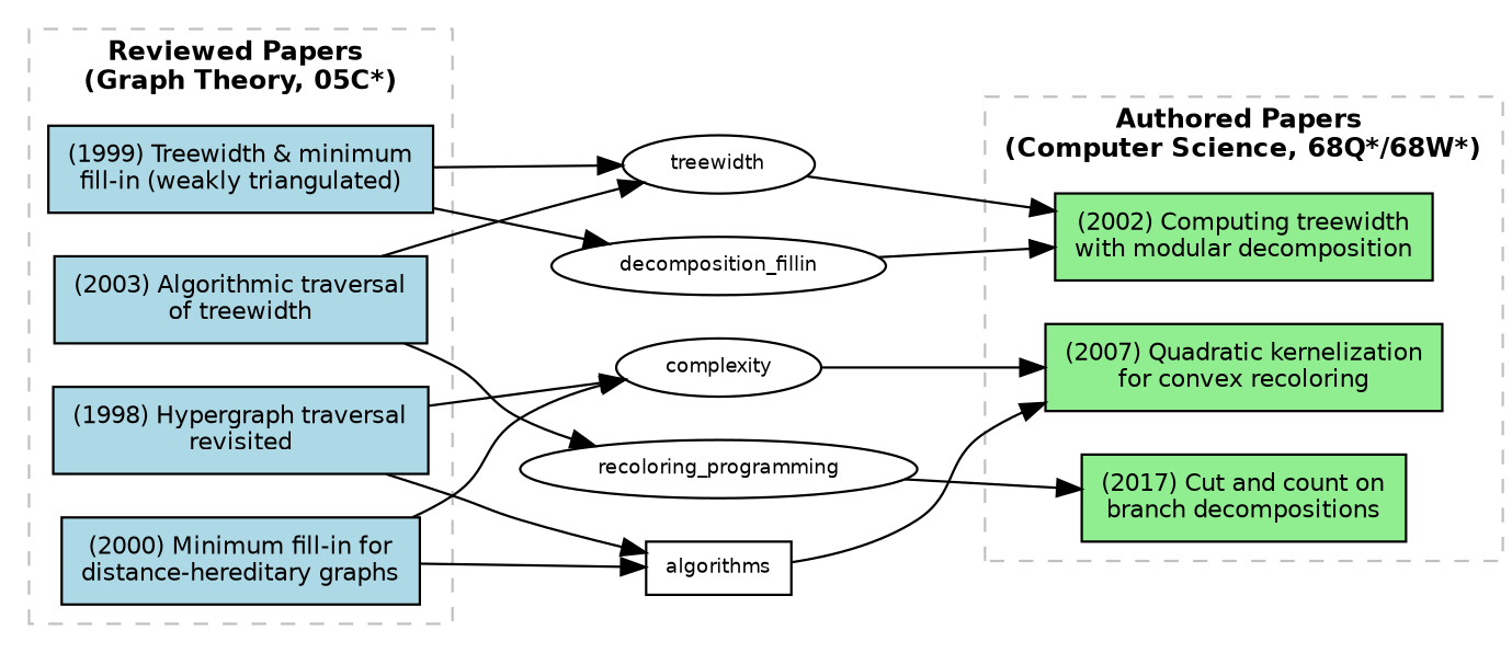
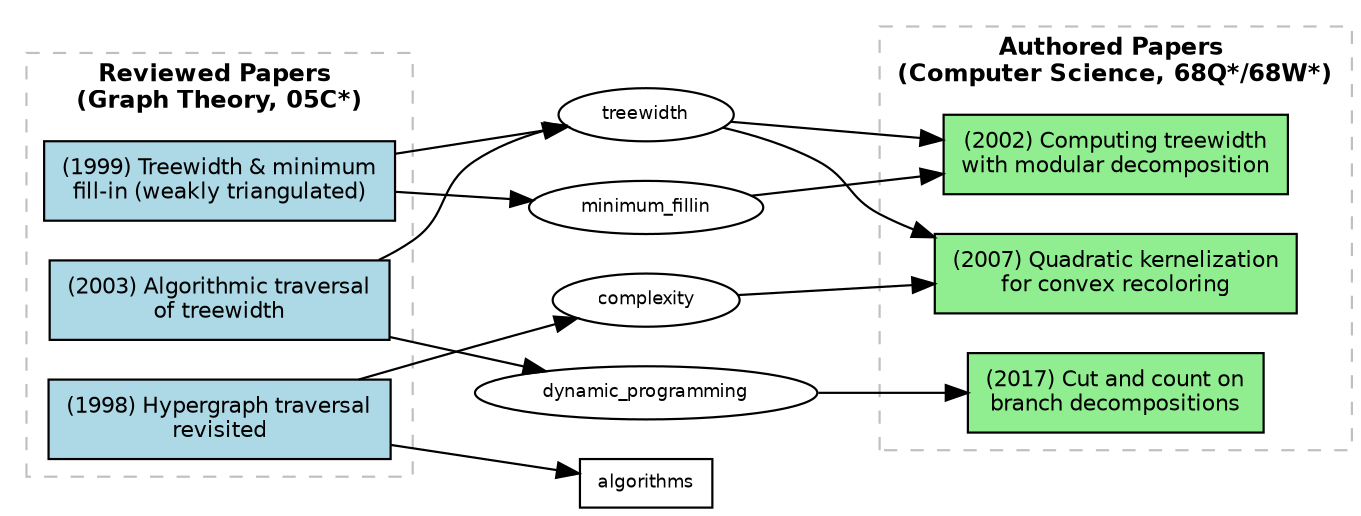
  digraph {
    rankdir=LR
    node [fontname=Helvetica fontsize=10 shape=box style=filled]
    edge [style=solid color=black]
    treewidth [color=black fontsize=8 height=0.3 shape=ellipse width=1.0 style=""]
-   minimum_fillin [color=black fontsize=8 height=0.3 shape=ellipse width=1.0 label=decomposition_fillin style=""]
+   minimum_fillin [color=black fontsize=8 height=0.3 shape=ellipse width=1.0 style=""]
    complexity [color=black fontsize=8 height=0.3 shape=ellipse width=1.0 style=""]
-   dynamic_programming [color=black fontsize=8 height=0.3 shape=ellipse width=1.0 label=recoloring_programming style=""]
+   dynamic_programming [color=black fontsize=8 height=0.3 shape=ellipse width=1.0 style=""]
    algorithms [color=black fontsize=8 height=0.3 width=0.8 style=""]
    n6 [fillcolor=lightgreen label="(2002) Computing treewidth\nwith modular decomposition"]
    n7 [fillcolor=lightgreen label="(2007) Quadratic kernelization\nfor convex recoloring"]
    n8 [fillcolor=lightgreen label="(2017) Cut and count on\nbranch decompositions"]
    n9 [fillcolor=lightblue label="(1998) Hypergraph traversal\nrevisited"]
    n10 [fillcolor=lightblue label="(1999) Treewidth & minimum\nfill-in (weakly triangulated)"]
-   n11 [fillcolor=lightblue label="(2000) Minimum fill-in for\ndistance-hereditary graphs"]
    n12 [fillcolor=lightblue label="(2003) Algorithmic traversal\nof treewidth"]
    subgraph sub_1 {
      rank=same
      treewidth
      minimum_fillin
      complexity
      dynamic_programming
      algorithms
    }
    subgraph cluster_2 {
      color=gray
      fontname="Helvetica-Bold"
      fontsize=11
      label="Authored Papers \n(Computer Science, 68Q*/68W*)"
      rank=same
      style=dashed
      n6
      n7
      n8
    }
    subgraph cluster_3 {
      color=gray
      fontname="Helvetica-Bold"
      fontsize=11
      label="Reviewed Papers \n(Graph Theory, 05C*)"
      rank=same
      style=dashed
      n9
      n10
-     n11
      n12
    }
    treewidth -> minimum_fillin [style=invis color=""]
    treewidth -> n6
    minimum_fillin -> complexity [style=invis color=""]
    minimum_fillin -> n6
    complexity -> dynamic_programming [style=invis color=""]
    complexity -> n7
    dynamic_programming -> algorithms [style=invis color=""]
    dynamic_programming -> n8
-   algorithms -> n7
+   treewidth -> n7
    n9 -> complexity
    n9 -> algorithms
    n10 -> treewidth
    n10 -> minimum_fillin
-   n11 -> complexity
-   n11 -> algorithms
    n12 -> treewidth
    n12 -> dynamic_programming
  }
